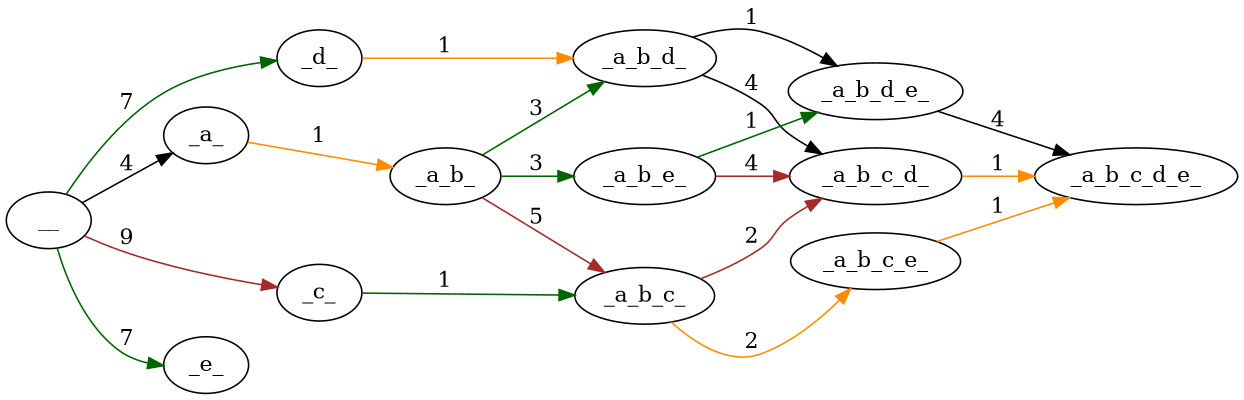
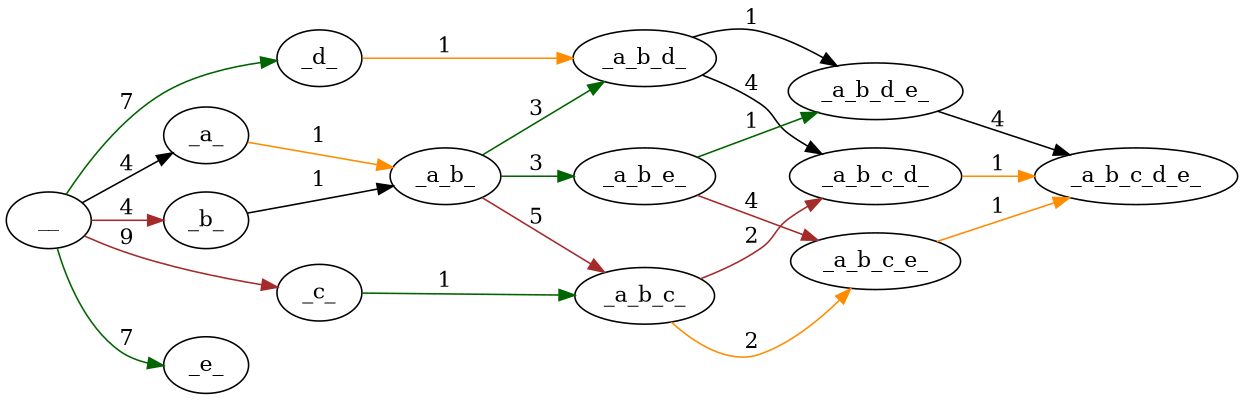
  strict digraph {
    fontname="DejaVu Serif"
    rankdir=LR
    node [fontname="DejaVu Serif"]
    edge [color=darkgreen cost=1 fontname="DejaVu Serif"]
    __
    _a_
+   _b_
    _d_
    _e_
    _c_
    _a_b_
    _a_b_d_
    _a_b_c_
    _a_b_e_
    _a_b_d_e_
    _a_b_c_d_
    _a_b_c_e_
    _a_b_c_d_e_
    __ -> _a_ [color=black cost=4 label=4]
+   __ -> _b_ [color=brown cost=4 label=4]
    __ -> _d_ [cost=7 label=7]
    __ -> _e_ [cost=7 label=7]
    __ -> _c_ [color=brown cost=9 label=9]
    _a_ -> _a_b_ [color=darkorange label=1]
+   _b_ -> _a_b_ [color=black label=1]
    _d_ -> _a_b_d_ [color=darkorange label=1]
    _c_ -> _a_b_c_ [label=1]
    _a_b_ -> _a_b_d_ [cost=3 label=3]
    _a_b_ -> _a_b_c_ [color=brown cost=5 label=5]
    _a_b_ -> _a_b_e_ [cost=3 label=3]
    _a_b_d_ -> _a_b_d_e_ [color=black label=1]
    _a_b_d_ -> _a_b_c_d_ [color=black cost=4 label=4]
    _a_b_c_ -> _a_b_c_d_ [color=brown cost=2 label=2]
    _a_b_c_ -> _a_b_c_e_ [color=darkorange cost=2 label=2]
    _a_b_e_ -> _a_b_d_e_ [label=1]
-   _a_b_e_ -> _a_b_c_d_ [color=brown cost=4 label=4]
+   _a_b_e_ -> _a_b_c_e_ [color=brown cost=4 label=4]
    _a_b_d_e_ -> _a_b_c_d_e_ [color=black cost=4 label=4]
    _a_b_c_d_ -> _a_b_c_d_e_ [color=darkorange label=1]
    _a_b_c_e_ -> _a_b_c_d_e_ [color=darkorange label=1]
  }
